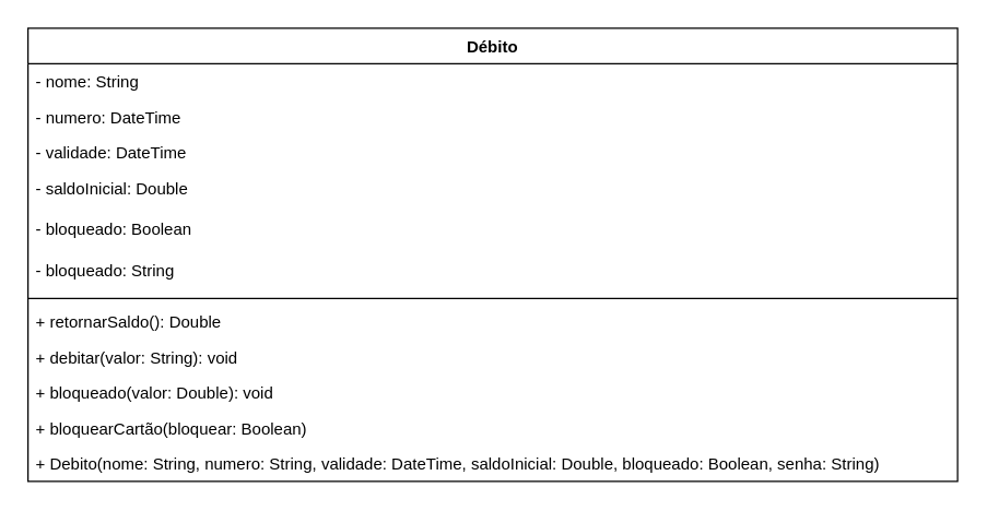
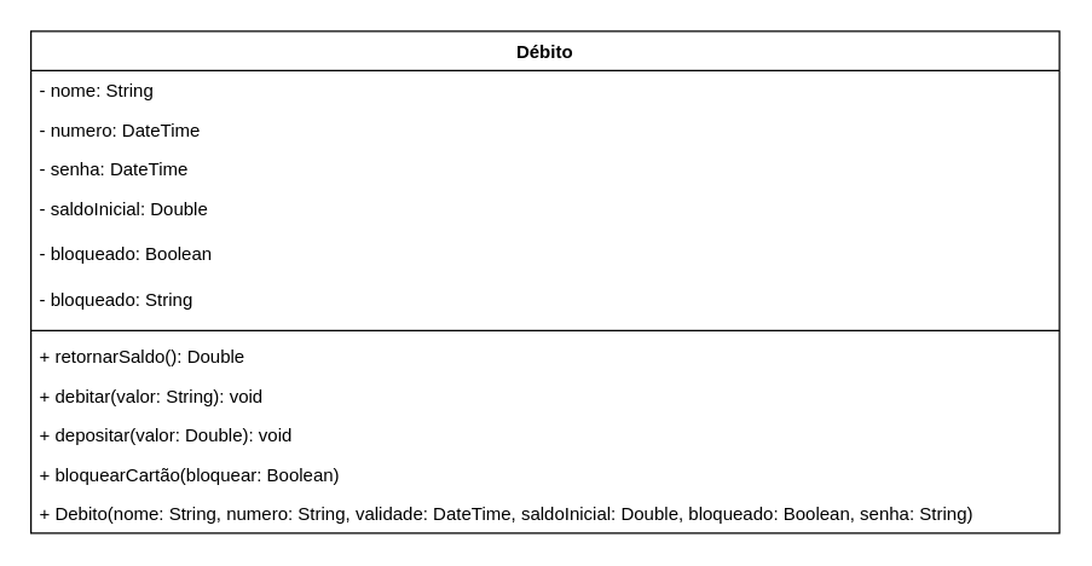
  <mxCell id="0" />
  <mxCell id="1" parent="0" />
  <mxCell id="2" value="Débito" style="swimlane;fontStyle=1;align=center;verticalAlign=top;childLayout=stackLayout;horizontal=1;startSize=26;horizontalStack=0;resizeParent=1;resizeParentMax=0;resizeLast=0;collapsible=1;marginBottom=0;" vertex="1" parent="1"><mxGeometry x="20" y="20" width="680" height="332" as="geometry" /></mxCell>
  <mxCell id="3" value="- nome: String" style="text;strokeColor=none;fillColor=none;align=left;verticalAlign=top;spacingLeft=4;spacingRight=4;overflow=hidden;rotatable=0;points=[[0,0.5],[1,0.5]];portConstraint=eastwest;" vertex="1" parent="2"><mxGeometry y="26" width="680" height="26" as="geometry" /></mxCell>
  <mxCell id="4" value="- numero: DateTime" style="text;strokeColor=none;fillColor=none;align=left;verticalAlign=top;spacingLeft=4;spacingRight=4;overflow=hidden;rotatable=0;points=[[0,0.5],[1,0.5]];portConstraint=eastwest;" vertex="1" parent="2"><mxGeometry y="52" width="680" height="26" as="geometry" /></mxCell>
- <mxCell id="5" value="- validade: DateTime" style="text;strokeColor=none;fillColor=none;align=left;verticalAlign=top;spacingLeft=4;spacingRight=4;overflow=hidden;rotatable=0;points=[[0,0.5],[1,0.5]];portConstraint=eastwest;" vertex="1" parent="2"><mxGeometry y="78" width="680" height="26" as="geometry" /></mxCell>
+ <mxCell id="5" value="- senha: DateTime" style="text;strokeColor=none;fillColor=none;align=left;verticalAlign=top;spacingLeft=4;spacingRight=4;overflow=hidden;rotatable=0;points=[[0,0.5],[1,0.5]];portConstraint=eastwest;" vertex="1" parent="2"><mxGeometry y="78" width="680" height="26" as="geometry" /></mxCell>
  <mxCell id="6" value="- saldoInicial: Double" style="text;strokeColor=none;fillColor=none;align=left;verticalAlign=top;spacingLeft=4;spacingRight=4;overflow=hidden;rotatable=0;points=[[0,0.5],[1,0.5]];portConstraint=eastwest;" vertex="1" parent="2"><mxGeometry y="104" width="680" height="30" as="geometry" /></mxCell>
  <mxCell id="7" value="- bloqueado: Boolean" style="text;strokeColor=none;fillColor=none;align=left;verticalAlign=top;spacingLeft=4;spacingRight=4;overflow=hidden;rotatable=0;points=[[0,0.5],[1,0.5]];portConstraint=eastwest;" vertex="1" parent="2"><mxGeometry y="134" width="680" height="30" as="geometry" /></mxCell>
  <mxCell id="8" value="- bloqueado: String" style="text;strokeColor=none;fillColor=none;align=left;verticalAlign=top;spacingLeft=4;spacingRight=4;overflow=hidden;rotatable=0;points=[[0,0.5],[1,0.5]];portConstraint=eastwest;" vertex="1" parent="2"><mxGeometry y="164" width="680" height="30" as="geometry" /></mxCell>
  <mxCell id="9" value="" style="line;strokeWidth=1;fillColor=none;align=left;verticalAlign=middle;spacingTop=-1;spacingLeft=3;spacingRight=3;rotatable=0;labelPosition=right;points=[];portConstraint=eastwest;" vertex="1" parent="2"><mxGeometry y="194" width="680" height="8" as="geometry" /></mxCell>
  <mxCell id="10" value="+ retornarSaldo(): Double " style="text;strokeColor=none;fillColor=none;align=left;verticalAlign=top;spacingLeft=4;spacingRight=4;overflow=hidden;rotatable=0;points=[[0,0.5],[1,0.5]];portConstraint=eastwest;" vertex="1" parent="2"><mxGeometry y="202" width="680" height="26" as="geometry" /></mxCell>
  <mxCell id="11" value="+ debitar(valor: String): void " style="text;strokeColor=none;fillColor=none;align=left;verticalAlign=top;spacingLeft=4;spacingRight=4;overflow=hidden;rotatable=0;points=[[0,0.5],[1,0.5]];portConstraint=eastwest;" vertex="1" parent="2"><mxGeometry y="228" width="680" height="26" as="geometry" /></mxCell>
- <mxCell id="12" value="+ bloqueado(valor: Double): void " style="text;strokeColor=none;fillColor=none;align=left;verticalAlign=top;spacingLeft=4;spacingRight=4;overflow=hidden;rotatable=0;points=[[0,0.5],[1,0.5]];portConstraint=eastwest;" vertex="1" parent="2"><mxGeometry y="254" width="680" height="26" as="geometry" /></mxCell>
+ <mxCell id="12" value="+ depositar(valor: Double): void " style="text;strokeColor=none;fillColor=none;align=left;verticalAlign=top;spacingLeft=4;spacingRight=4;overflow=hidden;rotatable=0;points=[[0,0.5],[1,0.5]];portConstraint=eastwest;" vertex="1" parent="2"><mxGeometry y="254" width="680" height="26" as="geometry" /></mxCell>
  <mxCell id="13" value="+ bloquearCartão(bloquear: Boolean) " style="text;strokeColor=none;fillColor=none;align=left;verticalAlign=top;spacingLeft=4;spacingRight=4;overflow=hidden;rotatable=0;points=[[0,0.5],[1,0.5]];portConstraint=eastwest;" vertex="1" parent="2"><mxGeometry y="280" width="680" height="26" as="geometry" /></mxCell>
  <mxCell id="14" value="+ Debito(nome: String, numero: String, validade: DateTime, saldoInicial: Double, bloqueado: Boolean, senha: String) " style="text;strokeColor=none;fillColor=none;align=left;verticalAlign=top;spacingLeft=4;spacingRight=4;overflow=hidden;rotatable=0;points=[[0,0.5],[1,0.5]];portConstraint=eastwest;" vertex="1" parent="2"><mxGeometry y="306" width="680" height="26" as="geometry" /></mxCell>
